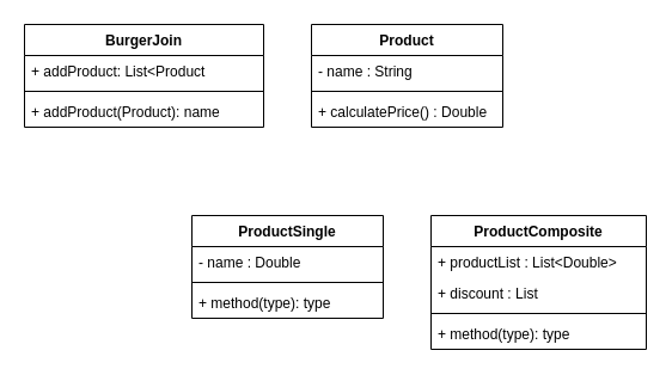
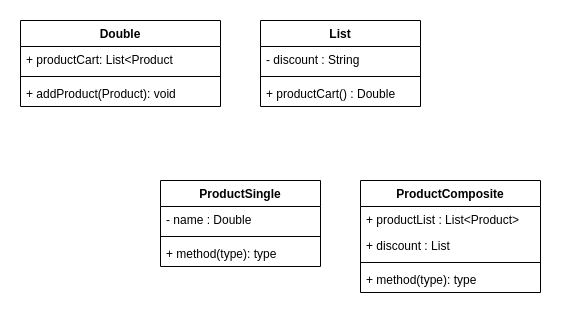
  <mxCell id="0" />
  <mxCell id="1" parent="0" />
- <mxCell id="2" value="BurgerJoin" style="swimlane;fontStyle=1;align=center;verticalAlign=top;childLayout=stackLayout;horizontal=1;startSize=26;horizontalStack=0;resizeParent=1;resizeParentMax=0;resizeLast=0;collapsible=1;marginBottom=0;whiteSpace=wrap;html=1;" vertex="1" parent="1"><mxGeometry x="20" y="20" width="200" height="86" as="geometry" /></mxCell>
- <mxCell id="3" value="+ addProduct: List&amp;lt;Product&lt;span style=&quot;white-space: pre;&quot;&gt;&#09;&lt;/span&gt;&lt;span style=&quot;white-space: pre;&quot;&gt;&#09;&lt;/span&gt;" style="text;strokeColor=none;fillColor=none;align=left;verticalAlign=top;spacingLeft=4;spacingRight=4;overflow=hidden;rotatable=0;points=[[0,0.5],[1,0.5]];portConstraint=eastwest;whiteSpace=wrap;html=1;" vertex="1" parent="2"><mxGeometry y="26" width="200" height="26" as="geometry" /></mxCell>
+ <mxCell id="2" value="Double" style="swimlane;fontStyle=1;align=center;verticalAlign=top;childLayout=stackLayout;horizontal=1;startSize=26;horizontalStack=0;resizeParent=1;resizeParentMax=0;resizeLast=0;collapsible=1;marginBottom=0;whiteSpace=wrap;html=1;" vertex="1" parent="1"><mxGeometry x="20" y="20" width="200" height="86" as="geometry" /></mxCell>
+ <mxCell id="3" value="+ productCart: List&amp;lt;Product&lt;span style=&quot;white-space: pre;&quot;&gt;&#09;&lt;/span&gt;&lt;span style=&quot;white-space: pre;&quot;&gt;&#09;&lt;/span&gt;" style="text;strokeColor=none;fillColor=none;align=left;verticalAlign=top;spacingLeft=4;spacingRight=4;overflow=hidden;rotatable=0;points=[[0,0.5],[1,0.5]];portConstraint=eastwest;whiteSpace=wrap;html=1;" vertex="1" parent="2"><mxGeometry y="26" width="200" height="26" as="geometry" /></mxCell>
  <mxCell id="4" value="" style="line;strokeWidth=1;fillColor=none;align=left;verticalAlign=middle;spacingTop=-1;spacingLeft=3;spacingRight=3;rotatable=0;labelPosition=right;points=[];portConstraint=eastwest;strokeColor=inherit;" vertex="1" parent="2"><mxGeometry y="52" width="200" height="8" as="geometry" /></mxCell>
- <mxCell id="5" value="+ addProduct(Product): name" style="text;strokeColor=none;fillColor=none;align=left;verticalAlign=top;spacingLeft=4;spacingRight=4;overflow=hidden;rotatable=0;points=[[0,0.5],[1,0.5]];portConstraint=eastwest;whiteSpace=wrap;html=1;" vertex="1" parent="2"><mxGeometry y="60" width="200" height="26" as="geometry" /></mxCell>
+ <mxCell id="5" value="+ addProduct(Product): void" style="text;strokeColor=none;fillColor=none;align=left;verticalAlign=top;spacingLeft=4;spacingRight=4;overflow=hidden;rotatable=0;points=[[0,0.5],[1,0.5]];portConstraint=eastwest;whiteSpace=wrap;html=1;" vertex="1" parent="2"><mxGeometry y="60" width="200" height="26" as="geometry" /></mxCell>
  <mxCell id="6" value="ProductSingle" style="swimlane;fontStyle=1;align=center;verticalAlign=top;childLayout=stackLayout;horizontal=1;startSize=26;horizontalStack=0;resizeParent=1;resizeParentMax=0;resizeLast=0;collapsible=1;marginBottom=0;whiteSpace=wrap;html=1;" vertex="1" parent="1"><mxGeometry x="160" y="180" width="160" height="86" as="geometry" /></mxCell>
  <mxCell id="7" value="- name : Double" style="text;strokeColor=none;fillColor=none;align=left;verticalAlign=top;spacingLeft=4;spacingRight=4;overflow=hidden;rotatable=0;points=[[0,0.5],[1,0.5]];portConstraint=eastwest;whiteSpace=wrap;html=1;" vertex="1" parent="6"><mxGeometry y="26" width="160" height="26" as="geometry" /></mxCell>
  <mxCell id="8" value="" style="line;strokeWidth=1;fillColor=none;align=left;verticalAlign=middle;spacingTop=-1;spacingLeft=3;spacingRight=3;rotatable=0;labelPosition=right;points=[];portConstraint=eastwest;strokeColor=inherit;" vertex="1" parent="6"><mxGeometry y="52" width="160" height="8" as="geometry" /></mxCell>
  <mxCell id="9" value="+ method(type): type" style="text;strokeColor=none;fillColor=none;align=left;verticalAlign=top;spacingLeft=4;spacingRight=4;overflow=hidden;rotatable=0;points=[[0,0.5],[1,0.5]];portConstraint=eastwest;whiteSpace=wrap;html=1;" vertex="1" parent="6"><mxGeometry y="60" width="160" height="26" as="geometry" /></mxCell>
  <mxCell id="10" value="ProductComposite" style="swimlane;fontStyle=1;align=center;verticalAlign=top;childLayout=stackLayout;horizontal=1;startSize=26;horizontalStack=0;resizeParent=1;resizeParentMax=0;resizeLast=0;collapsible=1;marginBottom=0;whiteSpace=wrap;html=1;" vertex="1" parent="1"><mxGeometry x="360" y="180" width="180" height="112" as="geometry" /></mxCell>
- <mxCell id="11" value="+ productList : List&amp;lt;Double&amp;gt;" style="text;strokeColor=none;fillColor=none;align=left;verticalAlign=top;spacingLeft=4;spacingRight=4;overflow=hidden;rotatable=0;points=[[0,0.5],[1,0.5]];portConstraint=eastwest;whiteSpace=wrap;html=1;" vertex="1" parent="10"><mxGeometry y="26" width="180" height="26" as="geometry" /></mxCell>
+ <mxCell id="11" value="+ productList : List&amp;lt;Product&amp;gt;" style="text;strokeColor=none;fillColor=none;align=left;verticalAlign=top;spacingLeft=4;spacingRight=4;overflow=hidden;rotatable=0;points=[[0,0.5],[1,0.5]];portConstraint=eastwest;whiteSpace=wrap;html=1;" vertex="1" parent="10"><mxGeometry y="26" width="180" height="26" as="geometry" /></mxCell>
  <mxCell id="12" value="+ discount : List" style="text;strokeColor=none;fillColor=none;align=left;verticalAlign=top;spacingLeft=4;spacingRight=4;overflow=hidden;rotatable=0;points=[[0,0.5],[1,0.5]];portConstraint=eastwest;whiteSpace=wrap;html=1;" vertex="1" parent="10"><mxGeometry y="52" width="180" height="26" as="geometry" /></mxCell>
  <mxCell id="13" value="" style="line;strokeWidth=1;fillColor=none;align=left;verticalAlign=middle;spacingTop=-1;spacingLeft=3;spacingRight=3;rotatable=0;labelPosition=right;points=[];portConstraint=eastwest;strokeColor=inherit;" vertex="1" parent="10"><mxGeometry y="78" width="180" height="8" as="geometry" /></mxCell>
  <mxCell id="14" value="+ method(type): type" style="text;strokeColor=none;fillColor=none;align=left;verticalAlign=top;spacingLeft=4;spacingRight=4;overflow=hidden;rotatable=0;points=[[0,0.5],[1,0.5]];portConstraint=eastwest;whiteSpace=wrap;html=1;" vertex="1" parent="10"><mxGeometry y="86" width="180" height="26" as="geometry" /></mxCell>
- <mxCell id="15" value="Product" style="swimlane;fontStyle=1;align=center;verticalAlign=top;childLayout=stackLayout;horizontal=1;startSize=26;horizontalStack=0;resizeParent=1;resizeParentMax=0;resizeLast=0;collapsible=1;marginBottom=0;whiteSpace=wrap;html=1;" vertex="1" parent="1"><mxGeometry x="260" y="20" width="160" height="86" as="geometry" /></mxCell>
- <mxCell id="16" value="- name : String" style="text;strokeColor=none;fillColor=none;align=left;verticalAlign=top;spacingLeft=4;spacingRight=4;overflow=hidden;rotatable=0;points=[[0,0.5],[1,0.5]];portConstraint=eastwest;whiteSpace=wrap;html=1;" vertex="1" parent="15"><mxGeometry y="26" width="160" height="26" as="geometry" /></mxCell>
+ <mxCell id="15" value="List" style="swimlane;fontStyle=1;align=center;verticalAlign=top;childLayout=stackLayout;horizontal=1;startSize=26;horizontalStack=0;resizeParent=1;resizeParentMax=0;resizeLast=0;collapsible=1;marginBottom=0;whiteSpace=wrap;html=1;" vertex="1" parent="1"><mxGeometry x="260" y="20" width="160" height="86" as="geometry" /></mxCell>
+ <mxCell id="16" value="- discount : String" style="text;strokeColor=none;fillColor=none;align=left;verticalAlign=top;spacingLeft=4;spacingRight=4;overflow=hidden;rotatable=0;points=[[0,0.5],[1,0.5]];portConstraint=eastwest;whiteSpace=wrap;html=1;" vertex="1" parent="15"><mxGeometry y="26" width="160" height="26" as="geometry" /></mxCell>
  <mxCell id="17" value="" style="line;strokeWidth=1;fillColor=none;align=left;verticalAlign=middle;spacingTop=-1;spacingLeft=3;spacingRight=3;rotatable=0;labelPosition=right;points=[];portConstraint=eastwest;strokeColor=inherit;" vertex="1" parent="15"><mxGeometry y="52" width="160" height="8" as="geometry" /></mxCell>
- <mxCell id="18" value="+ calculatePrice() : Double" style="text;strokeColor=none;fillColor=none;align=left;verticalAlign=top;spacingLeft=4;spacingRight=4;overflow=hidden;rotatable=0;points=[[0,0.5],[1,0.5]];portConstraint=eastwest;whiteSpace=wrap;html=1;" vertex="1" parent="15"><mxGeometry y="60" width="160" height="26" as="geometry" /></mxCell>
+ <mxCell id="18" value="+ productCart() : Double" style="text;strokeColor=none;fillColor=none;align=left;verticalAlign=top;spacingLeft=4;spacingRight=4;overflow=hidden;rotatable=0;points=[[0,0.5],[1,0.5]];portConstraint=eastwest;whiteSpace=wrap;html=1;" vertex="1" parent="15"><mxGeometry y="60" width="160" height="26" as="geometry" /></mxCell>
